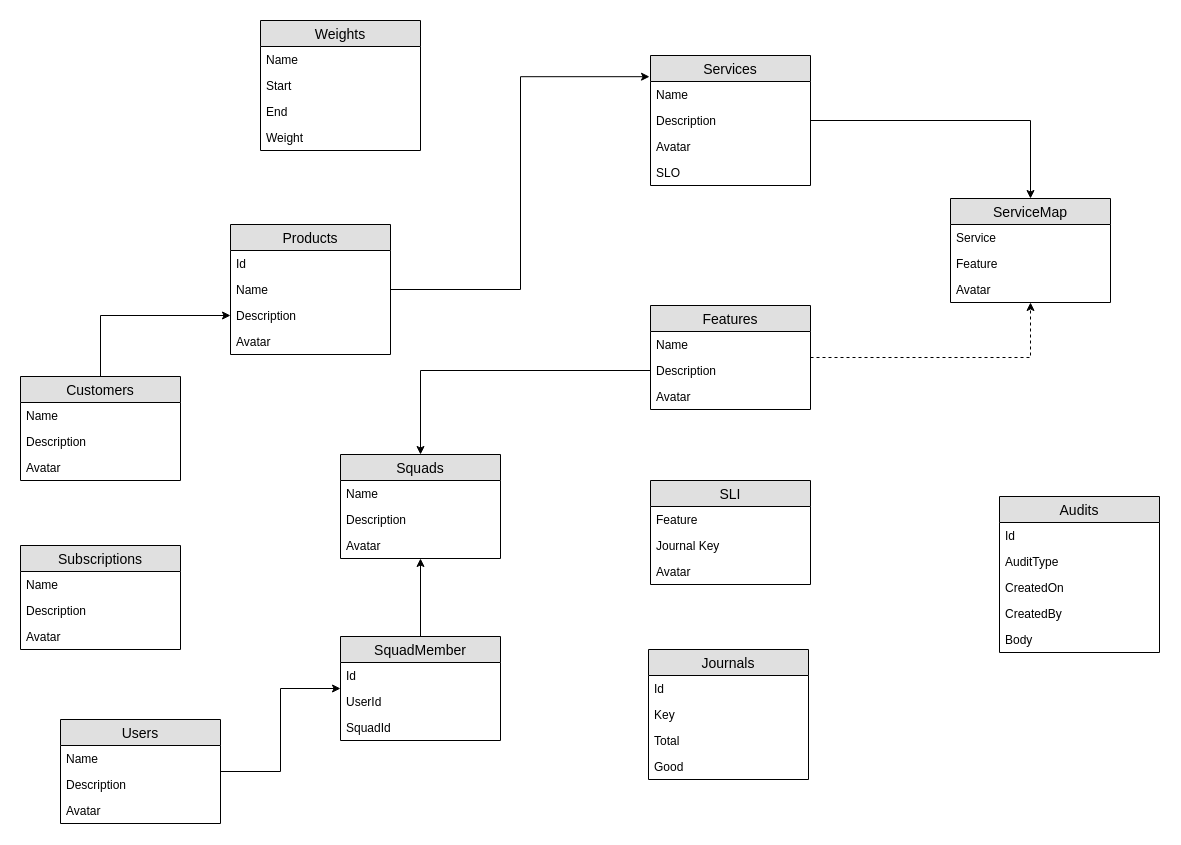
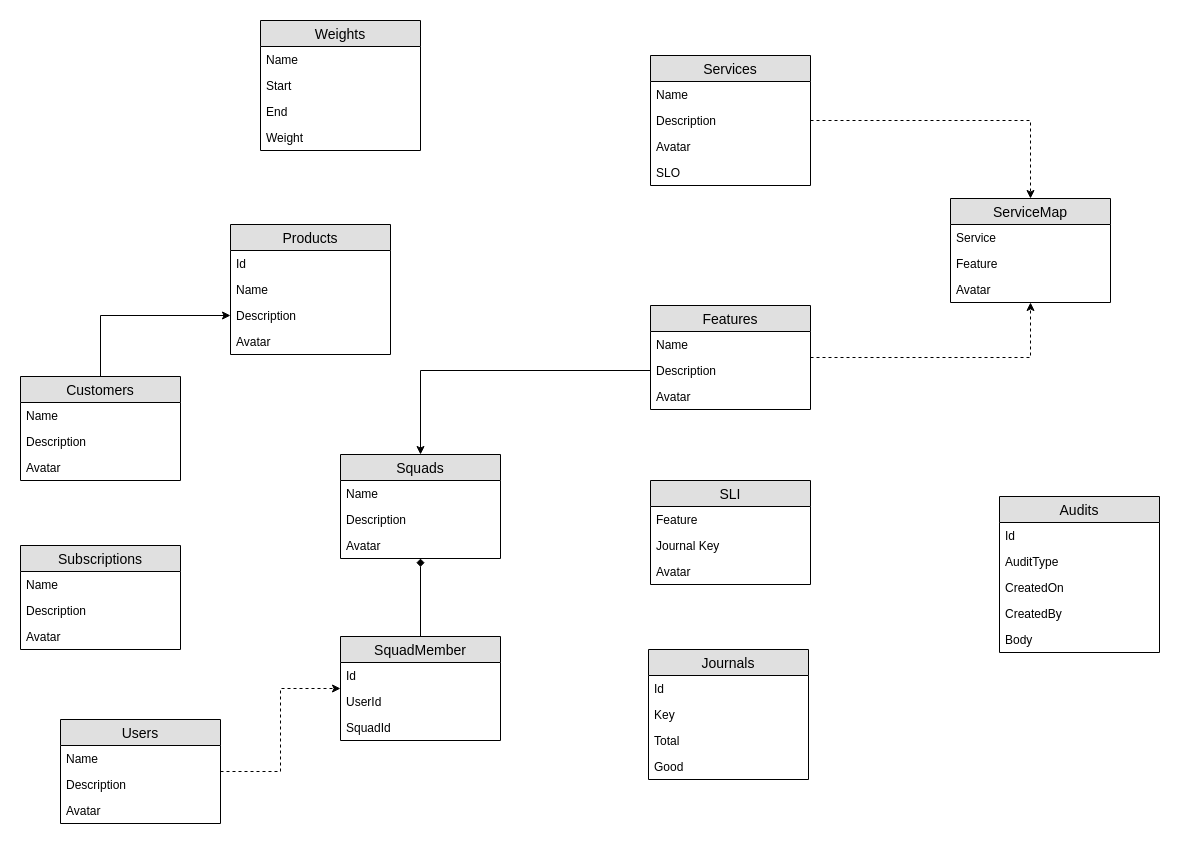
  <mxCell id="0" />
  <mxCell id="1" parent="0" />
  <mxCell id="2" style="edgeStyle=orthogonalEdgeStyle;rounded=0;orthogonalLoop=1;jettySize=auto;html=1;entryX=0;entryY=0.5;entryDx=0;entryDy=0;" edge="1" parent="1" source="3" target="11"><mxGeometry relative="1" as="geometry" /></mxCell>
  <mxCell id="3" value="Customers" style="swimlane;fontStyle=0;childLayout=stackLayout;horizontal=1;startSize=26;fillColor=#e0e0e0;horizontalStack=0;resizeParent=1;resizeParentMax=0;resizeLast=0;collapsible=1;marginBottom=0;swimlaneFillColor=#ffffff;align=center;fontSize=14;" vertex="1" parent="1"><mxGeometry x="20" y="376" width="160" height="104" as="geometry" /></mxCell>
  <mxCell id="4" value="Name" style="text;strokeColor=none;fillColor=none;spacingLeft=4;spacingRight=4;overflow=hidden;rotatable=0;points=[[0,0.5],[1,0.5]];portConstraint=eastwest;fontSize=12;" vertex="1" parent="3"><mxGeometry y="26" width="160" height="26" as="geometry" /></mxCell>
  <mxCell id="5" value="Description" style="text;strokeColor=none;fillColor=none;spacingLeft=4;spacingRight=4;overflow=hidden;rotatable=0;points=[[0,0.5],[1,0.5]];portConstraint=eastwest;fontSize=12;" vertex="1" parent="3"><mxGeometry y="52" width="160" height="26" as="geometry" /></mxCell>
  <mxCell id="6" value="Avatar" style="text;strokeColor=none;fillColor=none;spacingLeft=4;spacingRight=4;overflow=hidden;rotatable=0;points=[[0,0.5],[1,0.5]];portConstraint=eastwest;fontSize=12;" vertex="1" parent="3"><mxGeometry y="78" width="160" height="26" as="geometry" /></mxCell>
- <mxCell id="7" style="edgeStyle=orthogonalEdgeStyle;rounded=0;orthogonalLoop=1;jettySize=auto;html=1;entryX=-0.006;entryY=0.163;entryDx=0;entryDy=0;entryPerimeter=0;" edge="1" parent="1" source="8" target="14"><mxGeometry relative="1" as="geometry" /></mxCell>
  <mxCell id="8" value="Products" style="swimlane;fontStyle=0;childLayout=stackLayout;horizontal=1;startSize=26;fillColor=#e0e0e0;horizontalStack=0;resizeParent=1;resizeParentMax=0;resizeLast=0;collapsible=1;marginBottom=0;swimlaneFillColor=#ffffff;align=center;fontSize=14;" vertex="1" parent="1"><mxGeometry x="230" y="224" width="160" height="130" as="geometry" /></mxCell>
  <mxCell id="9" value="Id" style="text;strokeColor=none;fillColor=none;spacingLeft=4;spacingRight=4;overflow=hidden;rotatable=0;points=[[0,0.5],[1,0.5]];portConstraint=eastwest;fontSize=12;" vertex="1" parent="8"><mxGeometry y="26" width="160" height="26" as="geometry" /></mxCell>
  <mxCell id="10" value="Name" style="text;strokeColor=none;fillColor=none;spacingLeft=4;spacingRight=4;overflow=hidden;rotatable=0;points=[[0,0.5],[1,0.5]];portConstraint=eastwest;fontSize=12;" vertex="1" parent="8"><mxGeometry y="52" width="160" height="26" as="geometry" /></mxCell>
  <mxCell id="11" value="Description" style="text;strokeColor=none;fillColor=none;spacingLeft=4;spacingRight=4;overflow=hidden;rotatable=0;points=[[0,0.5],[1,0.5]];portConstraint=eastwest;fontSize=12;" vertex="1" parent="8"><mxGeometry y="78" width="160" height="26" as="geometry" /></mxCell>
  <mxCell id="12" value="Avatar" style="text;strokeColor=none;fillColor=none;spacingLeft=4;spacingRight=4;overflow=hidden;rotatable=0;points=[[0,0.5],[1,0.5]];portConstraint=eastwest;fontSize=12;" vertex="1" parent="8"><mxGeometry y="104" width="160" height="26" as="geometry" /></mxCell>
- <mxCell id="13" style="edgeStyle=orthogonalEdgeStyle;rounded=0;orthogonalLoop=1;jettySize=auto;html=1;" edge="1" parent="1" source="14" target="24"><mxGeometry relative="1" as="geometry" /></mxCell>
+ <mxCell id="13" style="edgeStyle=orthogonalEdgeStyle;rounded=0;orthogonalLoop=1;jettySize=auto;html=1;dashed=1;" edge="1" parent="1" source="14" target="24"><mxGeometry relative="1" as="geometry" /></mxCell>
  <mxCell id="14" value="Services" style="swimlane;fontStyle=0;childLayout=stackLayout;horizontal=1;startSize=26;fillColor=#e0e0e0;horizontalStack=0;resizeParent=1;resizeParentMax=0;resizeLast=0;collapsible=1;marginBottom=0;swimlaneFillColor=#ffffff;align=center;fontSize=14;" vertex="1" parent="1"><mxGeometry x="650" y="55" width="160" height="130" as="geometry" /></mxCell>
  <mxCell id="15" value="Name" style="text;strokeColor=none;fillColor=none;spacingLeft=4;spacingRight=4;overflow=hidden;rotatable=0;points=[[0,0.5],[1,0.5]];portConstraint=eastwest;fontSize=12;" vertex="1" parent="14"><mxGeometry y="26" width="160" height="26" as="geometry" /></mxCell>
  <mxCell id="16" value="Description" style="text;strokeColor=none;fillColor=none;spacingLeft=4;spacingRight=4;overflow=hidden;rotatable=0;points=[[0,0.5],[1,0.5]];portConstraint=eastwest;fontSize=12;" vertex="1" parent="14"><mxGeometry y="52" width="160" height="26" as="geometry" /></mxCell>
  <mxCell id="17" value="Avatar" style="text;strokeColor=none;fillColor=none;spacingLeft=4;spacingRight=4;overflow=hidden;rotatable=0;points=[[0,0.5],[1,0.5]];portConstraint=eastwest;fontSize=12;" vertex="1" parent="14"><mxGeometry y="78" width="160" height="26" as="geometry" /></mxCell>
  <mxCell id="18" value="SLO" style="text;strokeColor=none;fillColor=none;spacingLeft=4;spacingRight=4;overflow=hidden;rotatable=0;points=[[0,0.5],[1,0.5]];portConstraint=eastwest;fontSize=12;" vertex="1" parent="14"><mxGeometry y="104" width="160" height="26" as="geometry" /></mxCell>
  <mxCell id="19" style="edgeStyle=orthogonalEdgeStyle;rounded=0;orthogonalLoop=1;jettySize=auto;html=1;dashed=1;" edge="1" parent="1" source="20" target="24"><mxGeometry relative="1" as="geometry" /></mxCell>
  <mxCell id="20" value="Features" style="swimlane;fontStyle=0;childLayout=stackLayout;horizontal=1;startSize=26;fillColor=#e0e0e0;horizontalStack=0;resizeParent=1;resizeParentMax=0;resizeLast=0;collapsible=1;marginBottom=0;swimlaneFillColor=#ffffff;align=center;fontSize=14;" vertex="1" parent="1"><mxGeometry x="650" y="305" width="160" height="104" as="geometry" /></mxCell>
  <mxCell id="21" value="Name" style="text;strokeColor=none;fillColor=none;spacingLeft=4;spacingRight=4;overflow=hidden;rotatable=0;points=[[0,0.5],[1,0.5]];portConstraint=eastwest;fontSize=12;" vertex="1" parent="20"><mxGeometry y="26" width="160" height="26" as="geometry" /></mxCell>
  <mxCell id="22" value="Description" style="text;strokeColor=none;fillColor=none;spacingLeft=4;spacingRight=4;overflow=hidden;rotatable=0;points=[[0,0.5],[1,0.5]];portConstraint=eastwest;fontSize=12;" vertex="1" parent="20"><mxGeometry y="52" width="160" height="26" as="geometry" /></mxCell>
  <mxCell id="23" value="Avatar" style="text;strokeColor=none;fillColor=none;spacingLeft=4;spacingRight=4;overflow=hidden;rotatable=0;points=[[0,0.5],[1,0.5]];portConstraint=eastwest;fontSize=12;" vertex="1" parent="20"><mxGeometry y="78" width="160" height="26" as="geometry" /></mxCell>
  <mxCell id="24" value="ServiceMap" style="swimlane;fontStyle=0;childLayout=stackLayout;horizontal=1;startSize=26;fillColor=#e0e0e0;horizontalStack=0;resizeParent=1;resizeParentMax=0;resizeLast=0;collapsible=1;marginBottom=0;swimlaneFillColor=#ffffff;align=center;fontSize=14;" vertex="1" parent="1"><mxGeometry x="950" y="198" width="160" height="104" as="geometry" /></mxCell>
  <mxCell id="25" value="Service" style="text;strokeColor=none;fillColor=none;spacingLeft=4;spacingRight=4;overflow=hidden;rotatable=0;points=[[0,0.5],[1,0.5]];portConstraint=eastwest;fontSize=12;" vertex="1" parent="24"><mxGeometry y="26" width="160" height="26" as="geometry" /></mxCell>
  <mxCell id="26" value="Feature" style="text;strokeColor=none;fillColor=none;spacingLeft=4;spacingRight=4;overflow=hidden;rotatable=0;points=[[0,0.5],[1,0.5]];portConstraint=eastwest;fontSize=12;" vertex="1" parent="24"><mxGeometry y="52" width="160" height="26" as="geometry" /></mxCell>
  <mxCell id="27" value="Avatar" style="text;strokeColor=none;fillColor=none;spacingLeft=4;spacingRight=4;overflow=hidden;rotatable=0;points=[[0,0.5],[1,0.5]];portConstraint=eastwest;fontSize=12;" vertex="1" parent="24"><mxGeometry y="78" width="160" height="26" as="geometry" /></mxCell>
  <mxCell id="28" value="Weights" style="swimlane;fontStyle=0;childLayout=stackLayout;horizontal=1;startSize=26;fillColor=#e0e0e0;horizontalStack=0;resizeParent=1;resizeParentMax=0;resizeLast=0;collapsible=1;marginBottom=0;swimlaneFillColor=#ffffff;align=center;fontSize=14;" vertex="1" parent="1"><mxGeometry x="260" y="20" width="160" height="130" as="geometry" /></mxCell>
  <mxCell id="29" value="Name" style="text;strokeColor=none;fillColor=none;spacingLeft=4;spacingRight=4;overflow=hidden;rotatable=0;points=[[0,0.5],[1,0.5]];portConstraint=eastwest;fontSize=12;" vertex="1" parent="28"><mxGeometry y="26" width="160" height="26" as="geometry" /></mxCell>
  <mxCell id="30" value="Start" style="text;strokeColor=none;fillColor=none;spacingLeft=4;spacingRight=4;overflow=hidden;rotatable=0;points=[[0,0.5],[1,0.5]];portConstraint=eastwest;fontSize=12;" vertex="1" parent="28"><mxGeometry y="52" width="160" height="26" as="geometry" /></mxCell>
  <mxCell id="31" value="End" style="text;strokeColor=none;fillColor=none;spacingLeft=4;spacingRight=4;overflow=hidden;rotatable=0;points=[[0,0.5],[1,0.5]];portConstraint=eastwest;fontSize=12;" vertex="1" parent="28"><mxGeometry y="78" width="160" height="26" as="geometry" /></mxCell>
  <mxCell id="32" value="Weight" style="text;strokeColor=none;fillColor=none;spacingLeft=4;spacingRight=4;overflow=hidden;rotatable=0;points=[[0,0.5],[1,0.5]];portConstraint=eastwest;fontSize=12;" vertex="1" parent="28"><mxGeometry y="104" width="160" height="26" as="geometry" /></mxCell>
  <mxCell id="33" value="Journals" style="swimlane;fontStyle=0;childLayout=stackLayout;horizontal=1;startSize=26;fillColor=#e0e0e0;horizontalStack=0;resizeParent=1;resizeParentMax=0;resizeLast=0;collapsible=1;marginBottom=0;swimlaneFillColor=#ffffff;align=center;fontSize=14;" vertex="1" parent="1"><mxGeometry x="648" y="649" width="160" height="130" as="geometry" /></mxCell>
  <mxCell id="34" value="Id" style="text;strokeColor=none;fillColor=none;spacingLeft=4;spacingRight=4;overflow=hidden;rotatable=0;points=[[0,0.5],[1,0.5]];portConstraint=eastwest;fontSize=12;" vertex="1" parent="33"><mxGeometry y="26" width="160" height="26" as="geometry" /></mxCell>
  <mxCell id="35" value="Key" style="text;strokeColor=none;fillColor=none;spacingLeft=4;spacingRight=4;overflow=hidden;rotatable=0;points=[[0,0.5],[1,0.5]];portConstraint=eastwest;fontSize=12;" vertex="1" parent="33"><mxGeometry y="52" width="160" height="26" as="geometry" /></mxCell>
  <mxCell id="36" value="Total" style="text;strokeColor=none;fillColor=none;spacingLeft=4;spacingRight=4;overflow=hidden;rotatable=0;points=[[0,0.5],[1,0.5]];portConstraint=eastwest;fontSize=12;" vertex="1" parent="33"><mxGeometry y="78" width="160" height="26" as="geometry" /></mxCell>
  <mxCell id="37" value="Good" style="text;strokeColor=none;fillColor=none;spacingLeft=4;spacingRight=4;overflow=hidden;rotatable=0;points=[[0,0.5],[1,0.5]];portConstraint=eastwest;fontSize=12;" vertex="1" parent="33"><mxGeometry y="104" width="160" height="26" as="geometry" /></mxCell>
  <mxCell id="38" value="SLI" style="swimlane;fontStyle=0;childLayout=stackLayout;horizontal=1;startSize=26;fillColor=#e0e0e0;horizontalStack=0;resizeParent=1;resizeParentMax=0;resizeLast=0;collapsible=1;marginBottom=0;swimlaneFillColor=#ffffff;align=center;fontSize=14;" vertex="1" parent="1"><mxGeometry x="650" y="480" width="160" height="104" as="geometry" /></mxCell>
  <mxCell id="39" value="Feature" style="text;strokeColor=none;fillColor=none;spacingLeft=4;spacingRight=4;overflow=hidden;rotatable=0;points=[[0,0.5],[1,0.5]];portConstraint=eastwest;fontSize=12;" vertex="1" parent="38"><mxGeometry y="26" width="160" height="26" as="geometry" /></mxCell>
  <mxCell id="40" value="Journal Key" style="text;strokeColor=none;fillColor=none;spacingLeft=4;spacingRight=4;overflow=hidden;rotatable=0;points=[[0,0.5],[1,0.5]];portConstraint=eastwest;fontSize=12;" vertex="1" parent="38"><mxGeometry y="52" width="160" height="26" as="geometry" /></mxCell>
  <mxCell id="41" value="Avatar" style="text;strokeColor=none;fillColor=none;spacingLeft=4;spacingRight=4;overflow=hidden;rotatable=0;points=[[0,0.5],[1,0.5]];portConstraint=eastwest;fontSize=12;" vertex="1" parent="38"><mxGeometry y="78" width="160" height="26" as="geometry" /></mxCell>
- <mxCell id="42" style="edgeStyle=orthogonalEdgeStyle;rounded=0;orthogonalLoop=1;jettySize=auto;html=1;" edge="1" parent="1" source="43" target="63"><mxGeometry relative="1" as="geometry" /></mxCell>
+ <mxCell id="42" style="edgeStyle=orthogonalEdgeStyle;rounded=0;orthogonalLoop=1;jettySize=auto;html=1;dashed=1;" edge="1" parent="1" source="43" target="63"><mxGeometry relative="1" as="geometry" /></mxCell>
  <mxCell id="43" value="Users" style="swimlane;fontStyle=0;childLayout=stackLayout;horizontal=1;startSize=26;fillColor=#e0e0e0;horizontalStack=0;resizeParent=1;resizeParentMax=0;resizeLast=0;collapsible=1;marginBottom=0;swimlaneFillColor=#ffffff;align=center;fontSize=14;" vertex="1" parent="1"><mxGeometry x="60" y="719" width="160" height="104" as="geometry" /></mxCell>
  <mxCell id="44" value="Name" style="text;strokeColor=none;fillColor=none;spacingLeft=4;spacingRight=4;overflow=hidden;rotatable=0;points=[[0,0.5],[1,0.5]];portConstraint=eastwest;fontSize=12;" vertex="1" parent="43"><mxGeometry y="26" width="160" height="26" as="geometry" /></mxCell>
  <mxCell id="45" value="Description" style="text;strokeColor=none;fillColor=none;spacingLeft=4;spacingRight=4;overflow=hidden;rotatable=0;points=[[0,0.5],[1,0.5]];portConstraint=eastwest;fontSize=12;" vertex="1" parent="43"><mxGeometry y="52" width="160" height="26" as="geometry" /></mxCell>
  <mxCell id="46" value="Avatar" style="text;strokeColor=none;fillColor=none;spacingLeft=4;spacingRight=4;overflow=hidden;rotatable=0;points=[[0,0.5],[1,0.5]];portConstraint=eastwest;fontSize=12;" vertex="1" parent="43"><mxGeometry y="78" width="160" height="26" as="geometry" /></mxCell>
  <mxCell id="47" value="Subscriptions" style="swimlane;fontStyle=0;childLayout=stackLayout;horizontal=1;startSize=26;fillColor=#e0e0e0;horizontalStack=0;resizeParent=1;resizeParentMax=0;resizeLast=0;collapsible=1;marginBottom=0;swimlaneFillColor=#ffffff;align=center;fontSize=14;" vertex="1" parent="1"><mxGeometry x="20" y="545" width="160" height="104" as="geometry" /></mxCell>
  <mxCell id="48" value="Name" style="text;strokeColor=none;fillColor=none;spacingLeft=4;spacingRight=4;overflow=hidden;rotatable=0;points=[[0,0.5],[1,0.5]];portConstraint=eastwest;fontSize=12;" vertex="1" parent="47"><mxGeometry y="26" width="160" height="26" as="geometry" /></mxCell>
  <mxCell id="49" value="Description" style="text;strokeColor=none;fillColor=none;spacingLeft=4;spacingRight=4;overflow=hidden;rotatable=0;points=[[0,0.5],[1,0.5]];portConstraint=eastwest;fontSize=12;" vertex="1" parent="47"><mxGeometry y="52" width="160" height="26" as="geometry" /></mxCell>
  <mxCell id="50" value="Avatar" style="text;strokeColor=none;fillColor=none;spacingLeft=4;spacingRight=4;overflow=hidden;rotatable=0;points=[[0,0.5],[1,0.5]];portConstraint=eastwest;fontSize=12;" vertex="1" parent="47"><mxGeometry y="78" width="160" height="26" as="geometry" /></mxCell>
  <mxCell id="51" value="Squads" style="swimlane;fontStyle=0;childLayout=stackLayout;horizontal=1;startSize=26;fillColor=#e0e0e0;horizontalStack=0;resizeParent=1;resizeParentMax=0;resizeLast=0;collapsible=1;marginBottom=0;swimlaneFillColor=#ffffff;align=center;fontSize=14;" vertex="1" parent="1"><mxGeometry x="340" y="454" width="160" height="104" as="geometry" /></mxCell>
  <mxCell id="52" value="Name" style="text;strokeColor=none;fillColor=none;spacingLeft=4;spacingRight=4;overflow=hidden;rotatable=0;points=[[0,0.5],[1,0.5]];portConstraint=eastwest;fontSize=12;" vertex="1" parent="51"><mxGeometry y="26" width="160" height="26" as="geometry" /></mxCell>
  <mxCell id="53" value="Description" style="text;strokeColor=none;fillColor=none;spacingLeft=4;spacingRight=4;overflow=hidden;rotatable=0;points=[[0,0.5],[1,0.5]];portConstraint=eastwest;fontSize=12;" vertex="1" parent="51"><mxGeometry y="52" width="160" height="26" as="geometry" /></mxCell>
  <mxCell id="54" value="Avatar" style="text;strokeColor=none;fillColor=none;spacingLeft=4;spacingRight=4;overflow=hidden;rotatable=0;points=[[0,0.5],[1,0.5]];portConstraint=eastwest;fontSize=12;" vertex="1" parent="51"><mxGeometry y="78" width="160" height="26" as="geometry" /></mxCell>
  <mxCell id="55" value="Audits" style="swimlane;fontStyle=0;childLayout=stackLayout;horizontal=1;startSize=26;fillColor=#e0e0e0;horizontalStack=0;resizeParent=1;resizeParentMax=0;resizeLast=0;collapsible=1;marginBottom=0;swimlaneFillColor=#ffffff;align=center;fontSize=14;" vertex="1" parent="1"><mxGeometry x="999" y="496" width="160" height="156" as="geometry" /></mxCell>
  <mxCell id="56" value="Id" style="text;strokeColor=none;fillColor=none;spacingLeft=4;spacingRight=4;overflow=hidden;rotatable=0;points=[[0,0.5],[1,0.5]];portConstraint=eastwest;fontSize=12;" vertex="1" parent="55"><mxGeometry y="26" width="160" height="26" as="geometry" /></mxCell>
  <mxCell id="57" value="AuditType" style="text;strokeColor=none;fillColor=none;spacingLeft=4;spacingRight=4;overflow=hidden;rotatable=0;points=[[0,0.5],[1,0.5]];portConstraint=eastwest;fontSize=12;" vertex="1" parent="55"><mxGeometry y="52" width="160" height="26" as="geometry" /></mxCell>
  <mxCell id="58" value="CreatedOn" style="text;strokeColor=none;fillColor=none;spacingLeft=4;spacingRight=4;overflow=hidden;rotatable=0;points=[[0,0.5],[1,0.5]];portConstraint=eastwest;fontSize=12;" vertex="1" parent="55"><mxGeometry y="78" width="160" height="26" as="geometry" /></mxCell>
  <mxCell id="59" value="CreatedBy" style="text;strokeColor=none;fillColor=none;spacingLeft=4;spacingRight=4;overflow=hidden;rotatable=0;points=[[0,0.5],[1,0.5]];portConstraint=eastwest;fontSize=12;" vertex="1" parent="55"><mxGeometry y="104" width="160" height="26" as="geometry" /></mxCell>
  <mxCell id="60" value="Body" style="text;strokeColor=none;fillColor=none;spacingLeft=4;spacingRight=4;overflow=hidden;rotatable=0;points=[[0,0.5],[1,0.5]];portConstraint=eastwest;fontSize=12;" vertex="1" parent="55"><mxGeometry y="130" width="160" height="26" as="geometry" /></mxCell>
  <mxCell id="61" style="edgeStyle=orthogonalEdgeStyle;rounded=0;orthogonalLoop=1;jettySize=auto;html=1;" edge="1" parent="1" source="22" target="51"><mxGeometry relative="1" as="geometry" /></mxCell>
- <mxCell id="62" style="edgeStyle=orthogonalEdgeStyle;rounded=0;orthogonalLoop=1;jettySize=auto;html=1;" edge="1" parent="1" source="63" target="51"><mxGeometry relative="1" as="geometry" /></mxCell>
+ <mxCell id="62" style="edgeStyle=orthogonalEdgeStyle;rounded=0;orthogonalLoop=1;jettySize=auto;html=1;endArrow=diamond;" edge="1" parent="1" source="63" target="51"><mxGeometry relative="1" as="geometry" /></mxCell>
  <mxCell id="63" value="SquadMember" style="swimlane;fontStyle=0;childLayout=stackLayout;horizontal=1;startSize=26;fillColor=#e0e0e0;horizontalStack=0;resizeParent=1;resizeParentMax=0;resizeLast=0;collapsible=1;marginBottom=0;swimlaneFillColor=#ffffff;align=center;fontSize=14;" vertex="1" parent="1"><mxGeometry x="340" y="636" width="160" height="104" as="geometry" /></mxCell>
  <mxCell id="64" value="Id" style="text;strokeColor=none;fillColor=none;spacingLeft=4;spacingRight=4;overflow=hidden;rotatable=0;points=[[0,0.5],[1,0.5]];portConstraint=eastwest;fontSize=12;" vertex="1" parent="63"><mxGeometry y="26" width="160" height="26" as="geometry" /></mxCell>
  <mxCell id="65" value="UserId" style="text;strokeColor=none;fillColor=none;spacingLeft=4;spacingRight=4;overflow=hidden;rotatable=0;points=[[0,0.5],[1,0.5]];portConstraint=eastwest;fontSize=12;" vertex="1" parent="63"><mxGeometry y="52" width="160" height="26" as="geometry" /></mxCell>
  <mxCell id="66" value="SquadId" style="text;strokeColor=none;fillColor=none;spacingLeft=4;spacingRight=4;overflow=hidden;rotatable=0;points=[[0,0.5],[1,0.5]];portConstraint=eastwest;fontSize=12;" vertex="1" parent="63"><mxGeometry y="78" width="160" height="26" as="geometry" /></mxCell>
